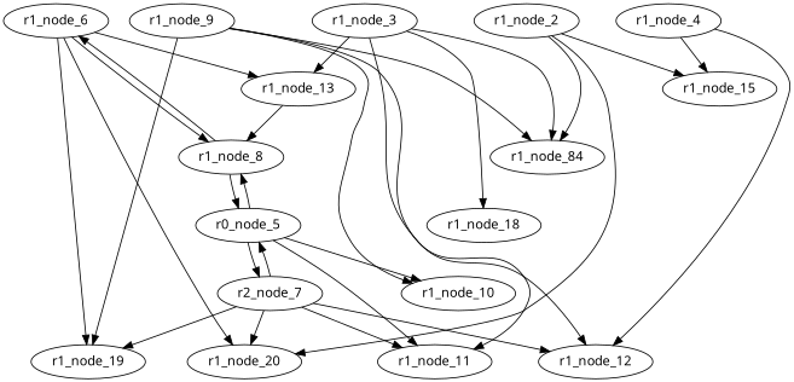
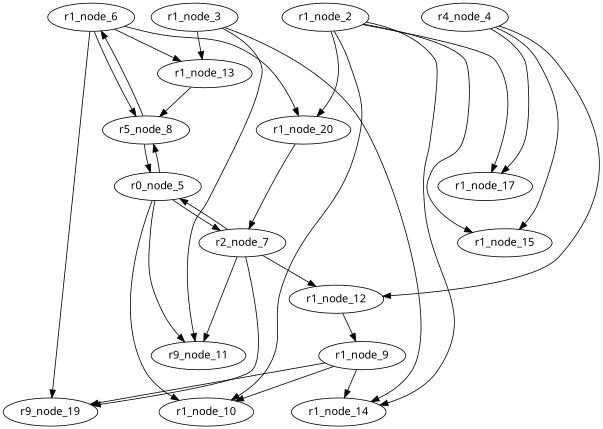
  strict digraph {
    fontname="Noto Sans"
    node [fontname="Noto Sans" weight=0]
    edge [fontname="Noto Sans" weight=0]
    r1_node_6
    r1_node_13
-   r1_node_19
+   r1_node_19 [label=r9_node_19]
    r1_node_20
-   r1_node_8
+   r1_node_8 [label=r5_node_8]
    n6 [label=r0_node_5]
    r1_node_10
    n8 [label=r2_node_7]
-   r1_node_11
+   r1_node_11 [label=r9_node_11]
    r1_node_9
    r1_node_12
-   r1_node_14 [label=r1_node_84]
-   r1_node_4
+   r1_node_14
+   r1_node_4 [label=r4_node_4]
+   r1_node_17
    r1_node_15
    r1_node_2
    r1_node_3
-   r1_node_18
    r1_node_6 -> r1_node_13
    r1_node_6 -> r1_node_19
    r1_node_6 -> r1_node_20
    r1_node_6 -> r1_node_8
    r1_node_13 -> r1_node_8
    r1_node_8 -> r1_node_6
    r1_node_8 -> n6
    n6 -> r1_node_8
    n6 -> r1_node_10
    n6 -> n8
    n6 -> r1_node_11
    n8 -> r1_node_19
-   n8 -> r1_node_20
+   r1_node_20 -> n8
    n8 -> n6
    n8 -> r1_node_11
    n8 -> r1_node_12
    r1_node_9 -> r1_node_19
    r1_node_9 -> r1_node_10
-   r1_node_9 -> r1_node_12
+   r1_node_12 -> r1_node_9
    r1_node_9 -> r1_node_14
    r1_node_4 -> r1_node_12
+   r1_node_4 -> r1_node_17
    r1_node_4 -> r1_node_15
    r1_node_2 -> r1_node_20
+   r1_node_2 -> r1_node_10
    r1_node_2 -> r1_node_14
+   r1_node_2 -> r1_node_17
    r1_node_2 -> r1_node_15
    r1_node_3 -> r1_node_13
    r1_node_3 -> r1_node_11
    r1_node_3 -> r1_node_14
-   r1_node_3 -> r1_node_18
  }
